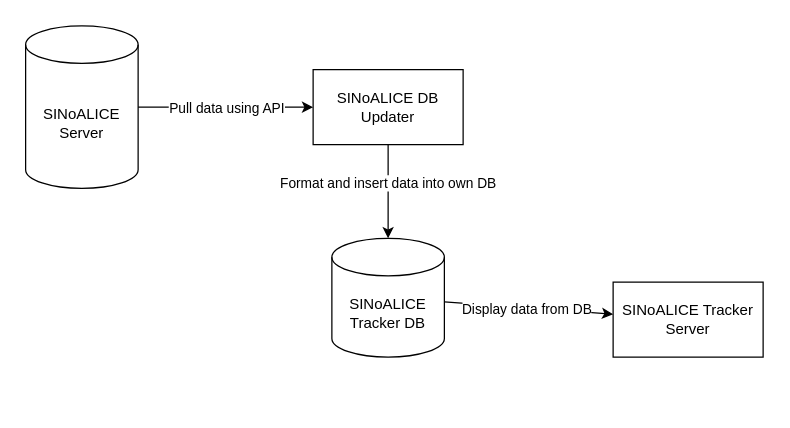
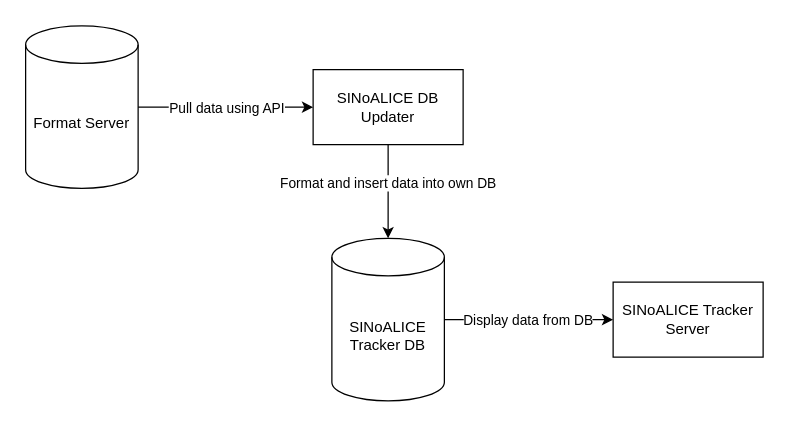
  <mxCell id="0" />
  <mxCell id="1" parent="0" />
- <mxCell id="2" value="SINoALICE Server" style="shape=cylinder3;whiteSpace=wrap;html=1;boundedLbl=1;backgroundOutline=1;size=15;" vertex="1" parent="1"><mxGeometry x="20" y="20" width="90" height="130" as="geometry" /></mxCell>
+ <mxCell id="2" value="Format Server" style="shape=cylinder3;whiteSpace=wrap;html=1;boundedLbl=1;backgroundOutline=1;size=15;" vertex="1" parent="1"><mxGeometry x="20" y="20" width="90" height="130" as="geometry" /></mxCell>
  <mxCell id="3" value="SINoALICE DB Updater" style="rounded=0;whiteSpace=wrap;html=1;" vertex="1" parent="1"><mxGeometry x="250" y="55" width="120" height="60" as="geometry" /></mxCell>
  <mxCell id="4" value="SINoALICE Tracker Server" style="rounded=0;whiteSpace=wrap;html=1;" vertex="1" parent="1"><mxGeometry x="490" y="225" width="120" height="60" as="geometry" /></mxCell>
- <mxCell id="5" value="SINoALICE Tracker DB" style="shape=cylinder3;whiteSpace=wrap;html=1;boundedLbl=1;backgroundOutline=1;size=15;" vertex="1" parent="1"><mxGeometry x="265" y="190" width="90" height="95" as="geometry" /></mxCell>
+ <mxCell id="5" value="SINoALICE Tracker DB" style="shape=cylinder3;whiteSpace=wrap;html=1;boundedLbl=1;backgroundOutline=1;size=15;" vertex="1" parent="1"><mxGeometry x="265" y="190" width="90" height="130" as="geometry" /></mxCell>
  <mxCell id="6" value="" style="endArrow=classic;html=1;rounded=0;" edge="1" parent="1" source="2" target="3"><mxGeometry width="50" height="50" relative="1" as="geometry"><mxPoint x="300" y="310" as="sourcePoint" /><mxPoint x="350" y="260" as="targetPoint" /></mxGeometry></mxCell>
  <mxCell id="7" value="Pull data using API" style="edgeLabel;html=1;align=center;verticalAlign=middle;resizable=0;points=[];" vertex="1" connectable="0" parent="6"><mxGeometry x="0.241" relative="1" as="geometry"><mxPoint x="-17" as="offset" /></mxGeometry></mxCell>
  <mxCell id="8" value="" style="endArrow=classic;html=1;rounded=0;" edge="1" parent="1" source="3" target="5"><mxGeometry width="50" height="50" relative="1" as="geometry"><mxPoint x="300" y="310" as="sourcePoint" /><mxPoint x="350" y="260" as="targetPoint" /></mxGeometry></mxCell>
  <mxCell id="9" value="Format and insert data into own DB" style="edgeLabel;html=1;align=center;verticalAlign=middle;resizable=0;points=[];" vertex="1" connectable="0" parent="8"><mxGeometry x="-0.206" y="-1" relative="1" as="geometry"><mxPoint as="offset" /></mxGeometry></mxCell>
  <mxCell id="10" value="" style="endArrow=classic;html=1;rounded=0;" edge="1" parent="1" source="5" target="4"><mxGeometry width="50" height="50" relative="1" as="geometry"><mxPoint x="300" y="310" as="sourcePoint" /><mxPoint x="350" y="260" as="targetPoint" /></mxGeometry></mxCell>
  <mxCell id="11" value="Display data from DB" style="edgeLabel;html=1;align=center;verticalAlign=middle;resizable=0;points=[];" vertex="1" connectable="0" parent="10"><mxGeometry x="0.075" relative="1" as="geometry"><mxPoint x="-7" as="offset" /></mxGeometry></mxCell>
